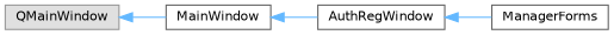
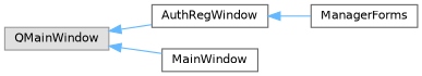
  digraph {
    rankdir=LR
    node [color=grey40 fillcolor=white fontname=Helvetica fontsize=10 shape=box style=filled]
    edge [color=steelblue1 dir=back fontname=Helvetica fontsize=10 labelfontname=Helvetica labelfontsize=10 style=solid]
    n1 [color=grey60 fillcolor="#E0E0E0" height=0.2 label=QMainWindow width=0.4]
    n2 [height=0.2 label=AuthRegWindow width=0.4]
    n3 [height=0.2 label=MainWindow width=0.4]
    n4 [height=0.2 label=ManagerForms width=0.4]
-   n3 -> n2
+   n1 -> n2
    n1 -> n3
    n2 -> n4
  }
